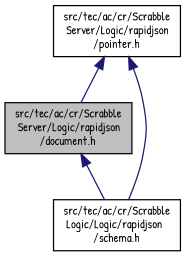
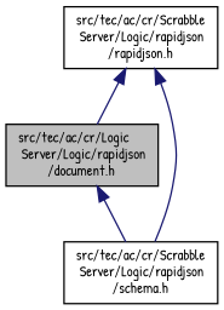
  digraph {
    fontname="Patrick Hand"
    node [color=black fillcolor=white fontname="Patrick Hand" fontsize=10 shape=record style=filled]
    edge [color=midnightblue dir=back fontname="Patrick Hand" fontsize=10 labelfontname=Helvetica labelfontsize=10 style=solid]
-   n1 [fillcolor=grey75 fontcolor=black height=0.2 label="src/tec/ac/cr/Scrabble\l Server/Logic/rapidjson\l/document.h" width=0.4]
-   n2 [height=0.2 label="src/tec/ac/cr/Scrabble\l Logic/Logic/rapidjson\l/schema.h" width=0.4]
-   n3 [height=0.2 label="src/tec/ac/cr/Scrabble\l Server/Logic/rapidjson\l/pointer.h" width=0.4]
+   n1 [fillcolor=grey75 fontcolor=black height=0.2 label="src/tec/ac/cr/Logic\l Server/Logic/rapidjson\l/document.h" width=0.4]
+   n2 [height=0.2 label="src/tec/ac/cr/Scrabble\l Server/Logic/rapidjson\l/schema.h" width=0.4]
+   n3 [height=0.2 label="src/tec/ac/cr/Scrabble\l Server/Logic/rapidjson\l/rapidjson.h" width=0.4]
    n1 -> n2
    n3 -> n1
    n3 -> n2
  }
